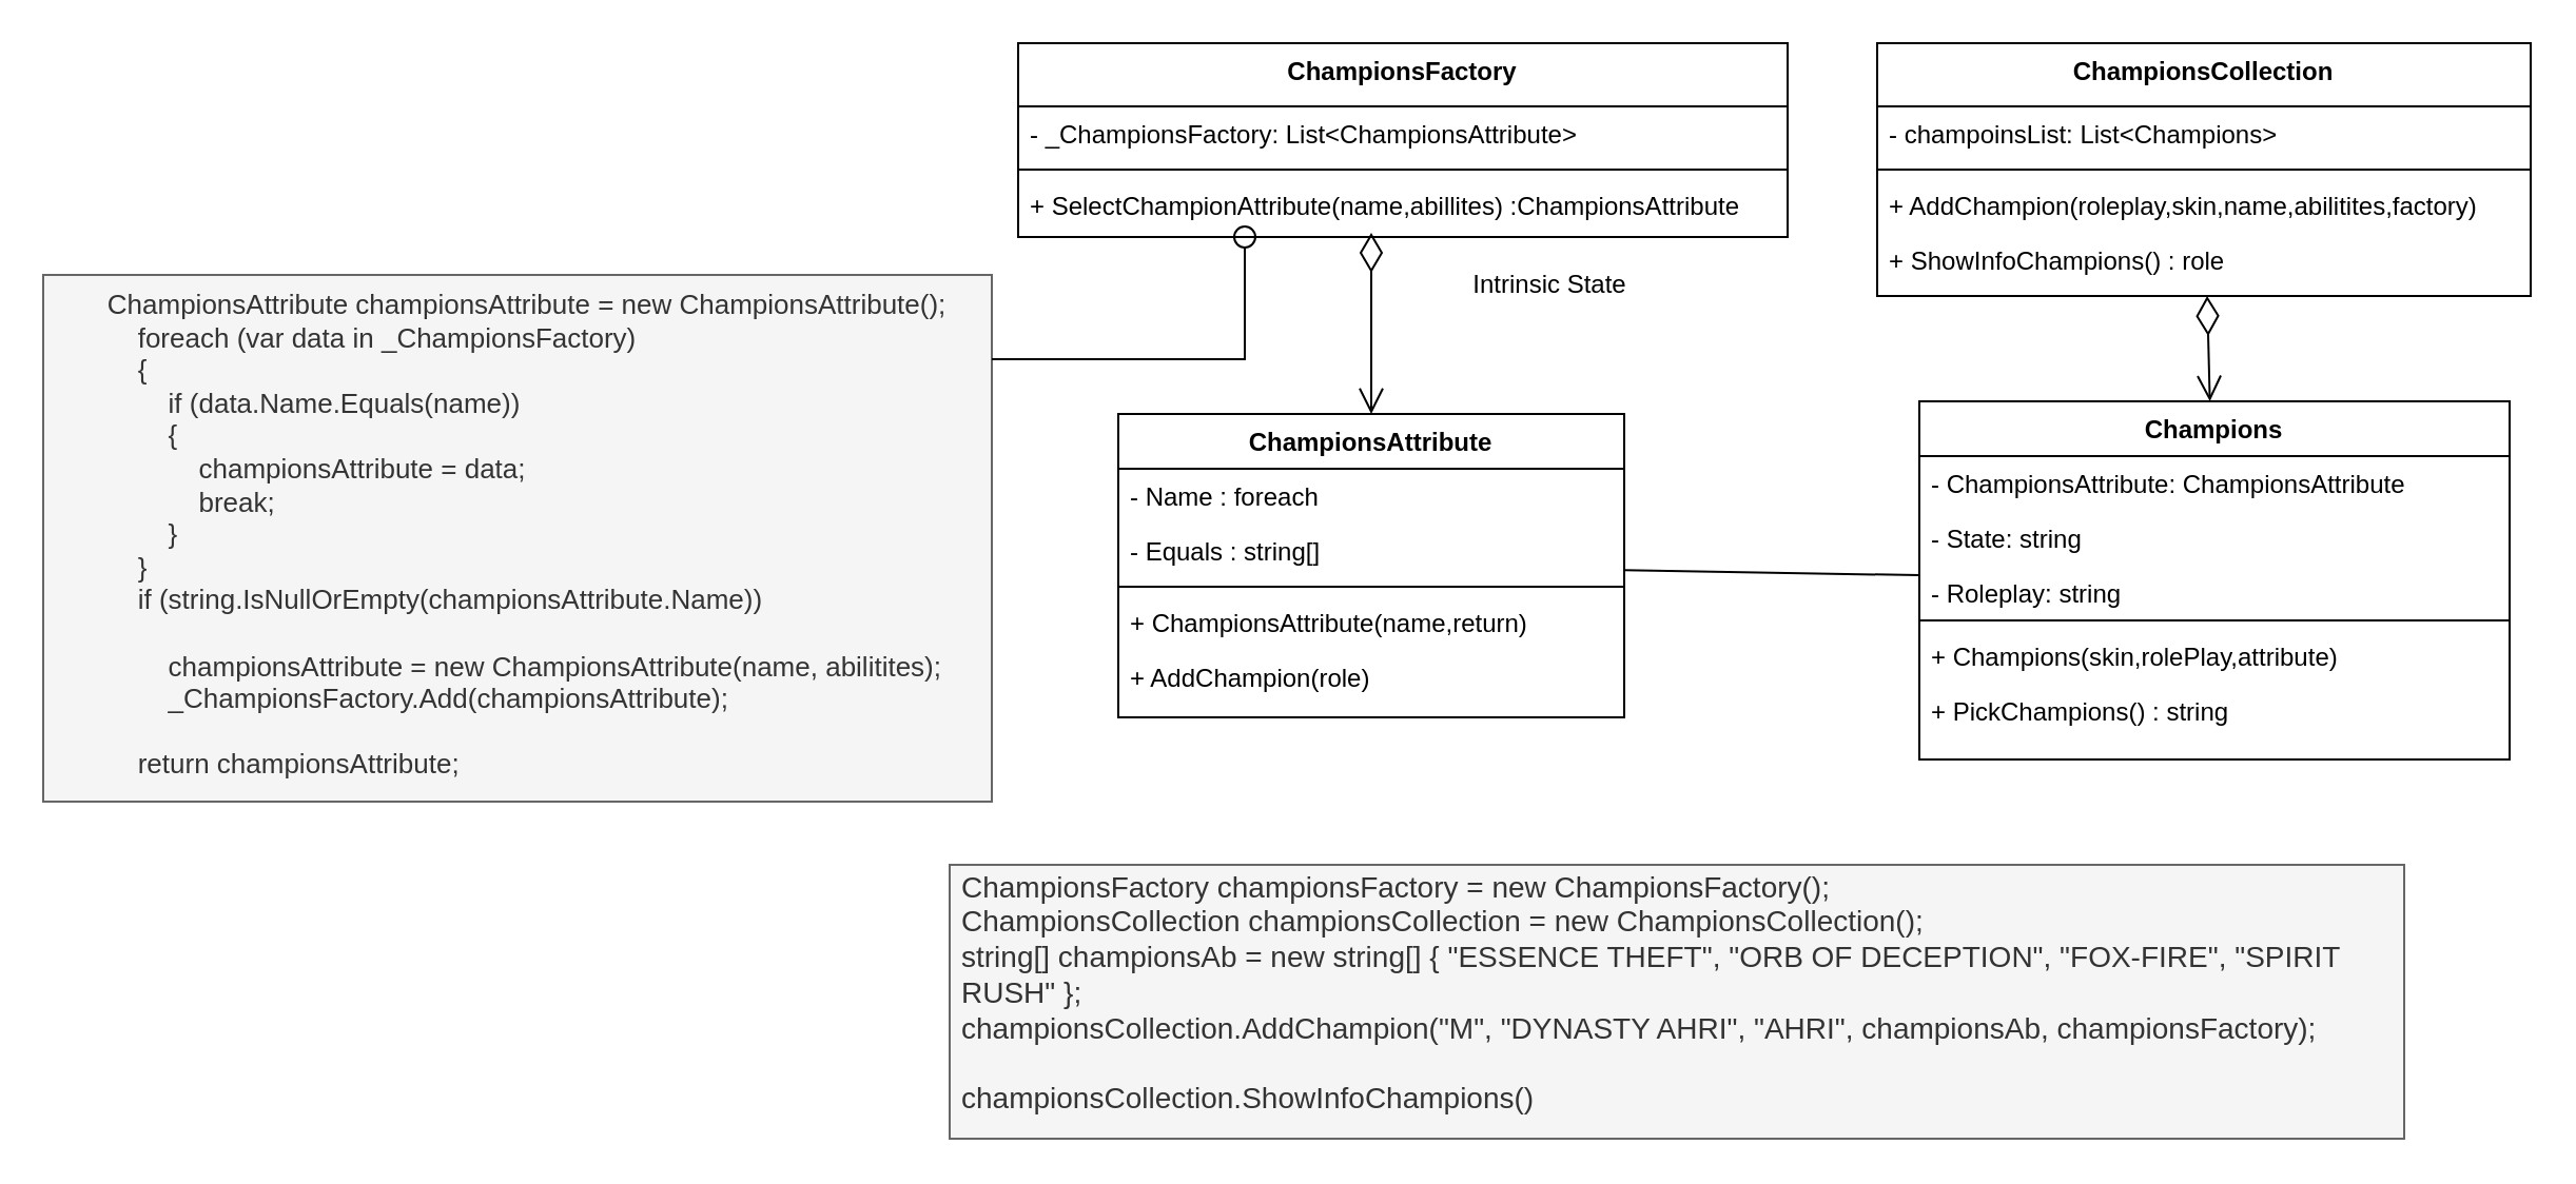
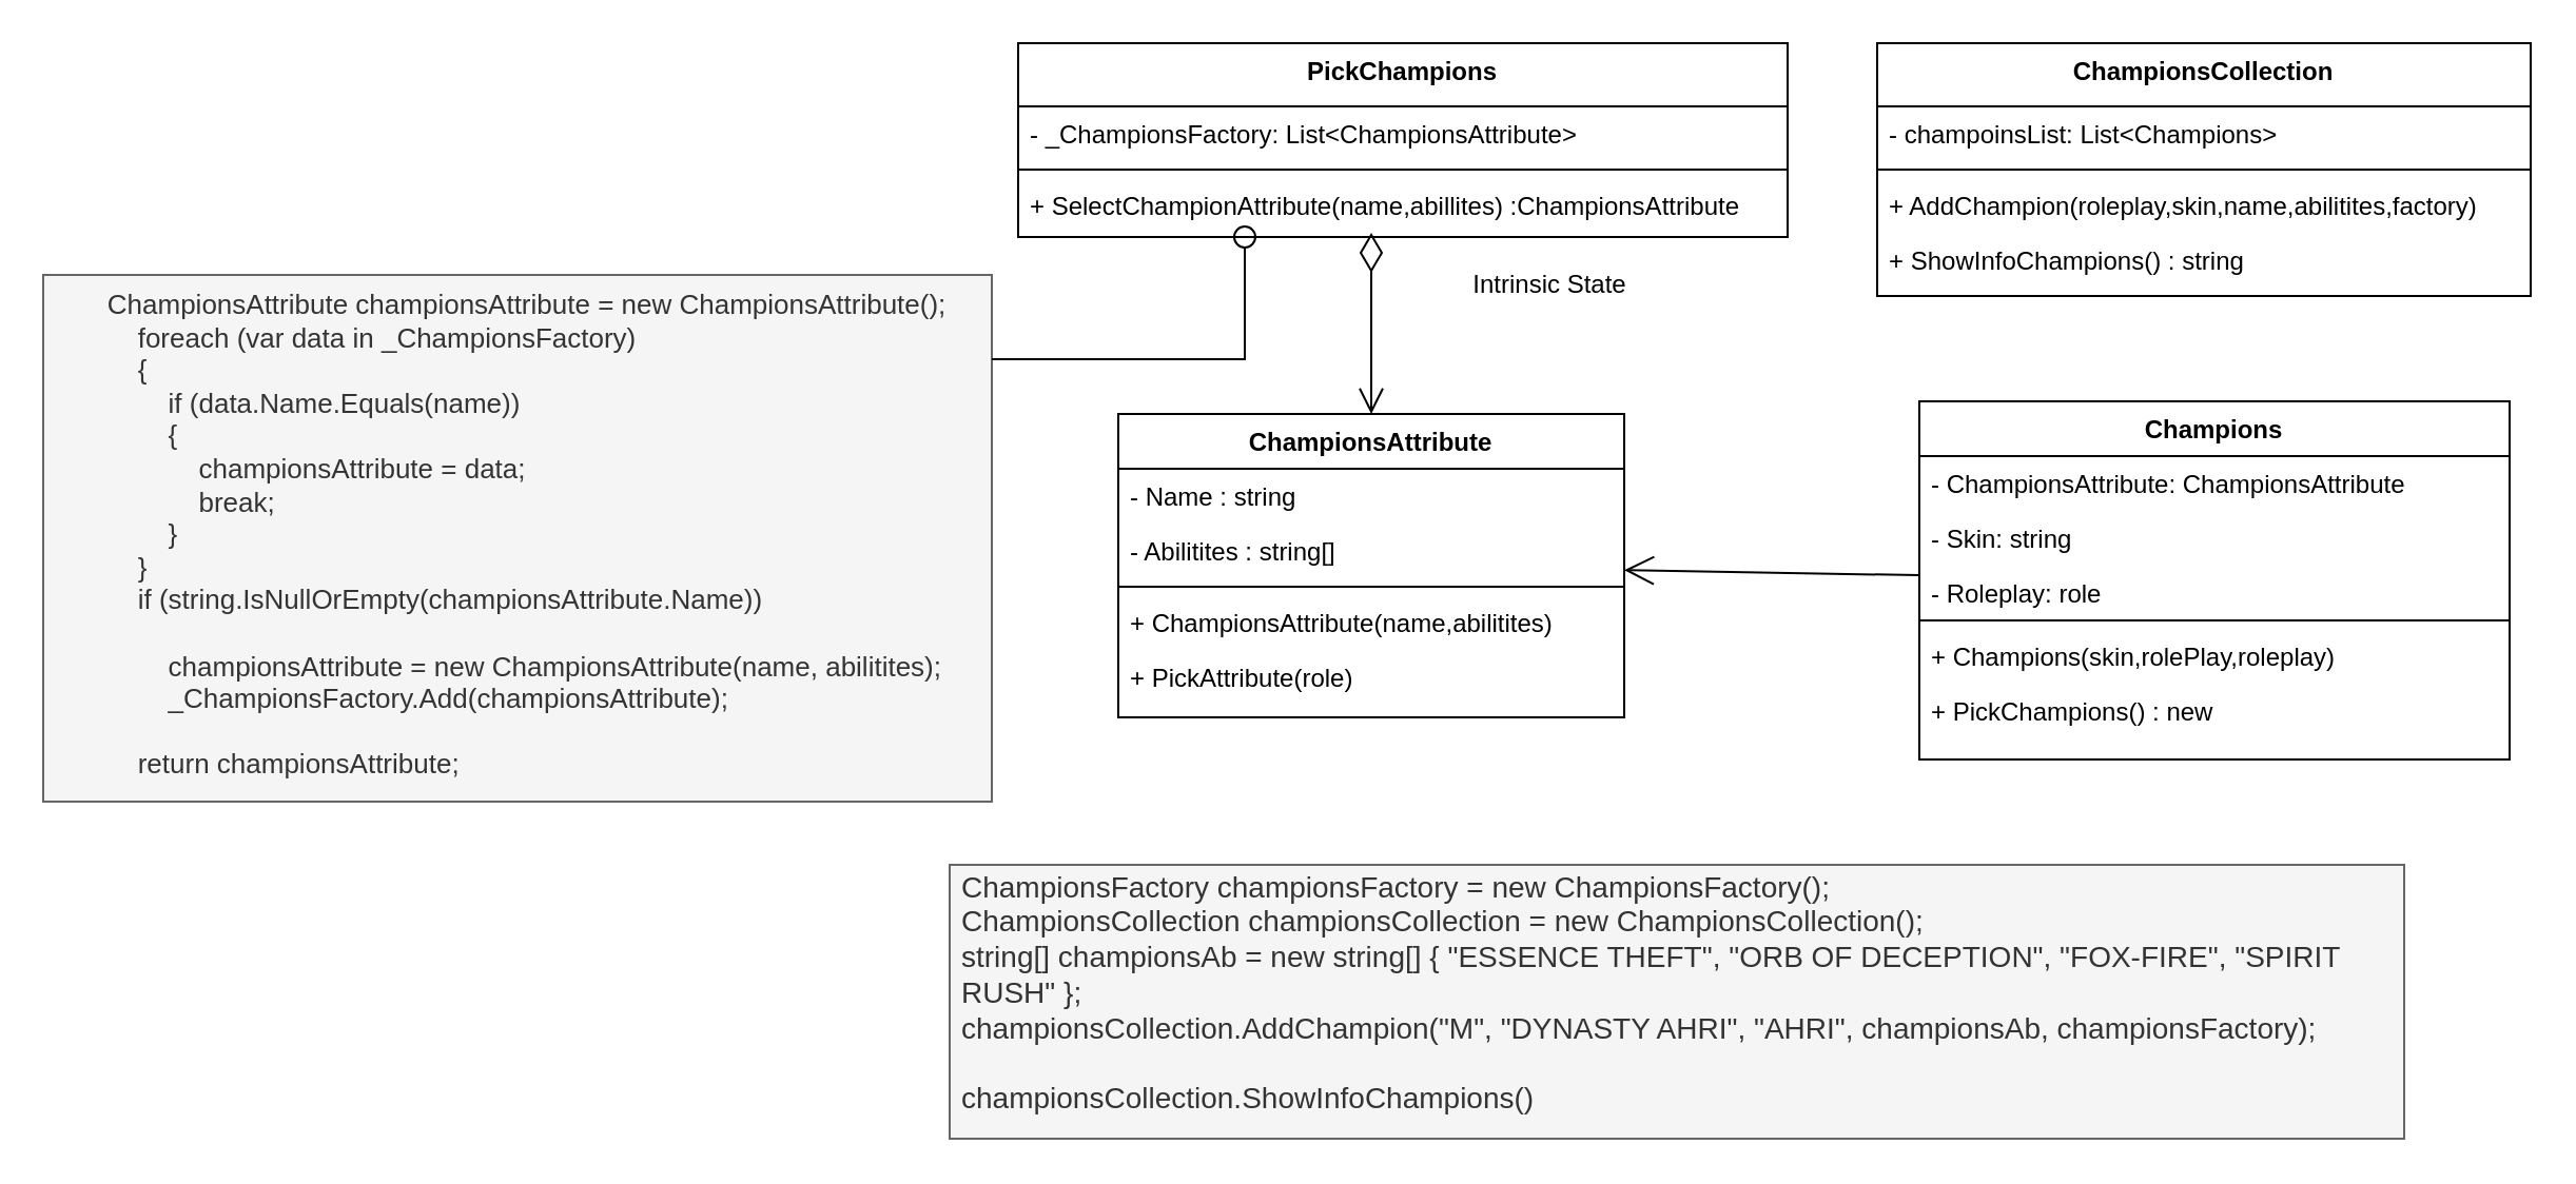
  <mxCell id="0" />
  <mxCell id="1" parent="0" />
  <mxCell id="2" value="Champions" style="swimlane;fontStyle=1;align=center;verticalAlign=top;childLayout=stackLayout;horizontal=1;startSize=26;horizontalStack=0;resizeParent=1;resizeLast=0;collapsible=1;marginBottom=0;rounded=0;shadow=0;strokeWidth=1;" parent="1" vertex="1"><mxGeometry x="910" y="190" width="280" height="170" as="geometry"><mxRectangle x="230" y="140" width="160" height="26" as="alternateBounds" /></mxGeometry></mxCell>
  <mxCell id="3" value="- ChampionsAttribute: ChampionsAttribute" style="text;align=left;verticalAlign=top;spacingLeft=4;spacingRight=4;overflow=hidden;rotatable=0;points=[[0,0.5],[1,0.5]];portConstraint=eastwest;" parent="2" vertex="1"><mxGeometry y="26" width="280" height="26" as="geometry" /></mxCell>
- <mxCell id="4" value="- State: string" style="text;align=left;verticalAlign=top;spacingLeft=4;spacingRight=4;overflow=hidden;rotatable=0;points=[[0,0.5],[1,0.5]];portConstraint=eastwest;" parent="2" vertex="1"><mxGeometry y="52" width="280" height="26" as="geometry" /></mxCell>
- <mxCell id="5" value="- Roleplay: string" style="text;align=left;verticalAlign=top;spacingLeft=4;spacingRight=4;overflow=hidden;rotatable=0;points=[[0,0.5],[1,0.5]];portConstraint=eastwest;" parent="2" vertex="1"><mxGeometry y="78" width="280" height="22" as="geometry" /></mxCell>
+ <mxCell id="4" value="- Skin: string" style="text;align=left;verticalAlign=top;spacingLeft=4;spacingRight=4;overflow=hidden;rotatable=0;points=[[0,0.5],[1,0.5]];portConstraint=eastwest;" parent="2" vertex="1"><mxGeometry y="52" width="280" height="26" as="geometry" /></mxCell>
+ <mxCell id="5" value="- Roleplay: role" style="text;align=left;verticalAlign=top;spacingLeft=4;spacingRight=4;overflow=hidden;rotatable=0;points=[[0,0.5],[1,0.5]];portConstraint=eastwest;" parent="2" vertex="1"><mxGeometry y="78" width="280" height="22" as="geometry" /></mxCell>
  <mxCell id="6" value="" style="line;strokeWidth=1;fillColor=none;align=left;verticalAlign=middle;spacingTop=-1;spacingLeft=3;spacingRight=3;rotatable=0;labelPosition=right;points=[];portConstraint=eastwest;strokeColor=inherit;" parent="2" vertex="1"><mxGeometry y="100" width="280" height="8" as="geometry" /></mxCell>
- <mxCell id="7" value="+ Champions(skin,rolePlay,attribute)" style="text;align=left;verticalAlign=top;spacingLeft=4;spacingRight=4;overflow=hidden;rotatable=0;points=[[0,0.5],[1,0.5]];portConstraint=eastwest;" parent="2" vertex="1"><mxGeometry y="108" width="280" height="26" as="geometry" /></mxCell>
- <mxCell id="8" value="+ PickChampions() : string" style="text;align=left;verticalAlign=top;spacingLeft=4;spacingRight=4;overflow=hidden;rotatable=0;points=[[0,0.5],[1,0.5]];portConstraint=eastwest;" parent="2" vertex="1"><mxGeometry y="134" width="280" height="26" as="geometry" /></mxCell>
+ <mxCell id="7" value="+ Champions(skin,rolePlay,roleplay)" style="text;align=left;verticalAlign=top;spacingLeft=4;spacingRight=4;overflow=hidden;rotatable=0;points=[[0,0.5],[1,0.5]];portConstraint=eastwest;" parent="2" vertex="1"><mxGeometry y="108" width="280" height="26" as="geometry" /></mxCell>
+ <mxCell id="8" value="+ PickChampions() : new" style="text;align=left;verticalAlign=top;spacingLeft=4;spacingRight=4;overflow=hidden;rotatable=0;points=[[0,0.5],[1,0.5]];portConstraint=eastwest;" parent="2" vertex="1"><mxGeometry y="134" width="280" height="26" as="geometry" /></mxCell>
  <mxCell id="9" value="ChampionsAttribute" style="swimlane;fontStyle=1;align=center;verticalAlign=top;childLayout=stackLayout;horizontal=1;startSize=26;horizontalStack=0;resizeParent=1;resizeLast=0;collapsible=1;marginBottom=0;rounded=0;shadow=0;strokeWidth=1;" parent="1" vertex="1"><mxGeometry x="530" y="196" width="240" height="144" as="geometry"><mxRectangle x="130" y="380" width="160" height="26" as="alternateBounds" /></mxGeometry></mxCell>
- <mxCell id="10" value="- Name : foreach" style="text;align=left;verticalAlign=top;spacingLeft=4;spacingRight=4;overflow=hidden;rotatable=0;points=[[0,0.5],[1,0.5]];portConstraint=eastwest;" parent="9" vertex="1"><mxGeometry y="26" width="240" height="26" as="geometry" /></mxCell>
- <mxCell id="11" value="- Equals : string[]" style="text;align=left;verticalAlign=top;spacingLeft=4;spacingRight=4;overflow=hidden;rotatable=0;points=[[0,0.5],[1,0.5]];portConstraint=eastwest;rounded=0;shadow=0;html=0;" parent="9" vertex="1"><mxGeometry y="52" width="240" height="26" as="geometry" /></mxCell>
+ <mxCell id="10" value="- Name : string" style="text;align=left;verticalAlign=top;spacingLeft=4;spacingRight=4;overflow=hidden;rotatable=0;points=[[0,0.5],[1,0.5]];portConstraint=eastwest;" parent="9" vertex="1"><mxGeometry y="26" width="240" height="26" as="geometry" /></mxCell>
+ <mxCell id="11" value="- Abilitites : string[]" style="text;align=left;verticalAlign=top;spacingLeft=4;spacingRight=4;overflow=hidden;rotatable=0;points=[[0,0.5],[1,0.5]];portConstraint=eastwest;rounded=0;shadow=0;html=0;" parent="9" vertex="1"><mxGeometry y="52" width="240" height="26" as="geometry" /></mxCell>
  <mxCell id="12" value="" style="line;strokeWidth=1;fillColor=none;align=left;verticalAlign=middle;spacingTop=-1;spacingLeft=3;spacingRight=3;rotatable=0;labelPosition=right;points=[];portConstraint=eastwest;strokeColor=inherit;" parent="9" vertex="1"><mxGeometry y="78" width="240" height="8" as="geometry" /></mxCell>
- <mxCell id="13" value="+ ChampionsAttribute(name,return)" style="text;align=left;verticalAlign=top;spacingLeft=4;spacingRight=4;overflow=hidden;rotatable=0;points=[[0,0.5],[1,0.5]];portConstraint=eastwest;rounded=0;shadow=0;html=0;" parent="9" vertex="1"><mxGeometry y="86" width="240" height="26" as="geometry" /></mxCell>
- <mxCell id="14" value="+ AddChampion(role)" style="text;align=left;verticalAlign=top;spacingLeft=4;spacingRight=4;overflow=hidden;rotatable=0;points=[[0,0.5],[1,0.5]];portConstraint=eastwest;" parent="9" vertex="1"><mxGeometry y="112" width="240" height="26" as="geometry" /></mxCell>
- <mxCell id="15" value="ChampionsFactory" style="swimlane;fontStyle=1;align=center;verticalAlign=top;childLayout=stackLayout;horizontal=1;startSize=30;horizontalStack=0;resizeParent=1;resizeLast=0;collapsible=1;marginBottom=0;rounded=0;shadow=0;strokeWidth=1;" parent="1" vertex="1"><mxGeometry x="482.5" y="20" width="365" height="92" as="geometry"><mxRectangle x="550" y="140" width="160" height="26" as="alternateBounds" /></mxGeometry></mxCell>
+ <mxCell id="13" value="+ ChampionsAttribute(name,abilitites)" style="text;align=left;verticalAlign=top;spacingLeft=4;spacingRight=4;overflow=hidden;rotatable=0;points=[[0,0.5],[1,0.5]];portConstraint=eastwest;rounded=0;shadow=0;html=0;" parent="9" vertex="1"><mxGeometry y="86" width="240" height="26" as="geometry" /></mxCell>
+ <mxCell id="14" value="+ PickAttribute(role)" style="text;align=left;verticalAlign=top;spacingLeft=4;spacingRight=4;overflow=hidden;rotatable=0;points=[[0,0.5],[1,0.5]];portConstraint=eastwest;" parent="9" vertex="1"><mxGeometry y="112" width="240" height="26" as="geometry" /></mxCell>
+ <mxCell id="15" value="PickChampions" style="swimlane;fontStyle=1;align=center;verticalAlign=top;childLayout=stackLayout;horizontal=1;startSize=30;horizontalStack=0;resizeParent=1;resizeLast=0;collapsible=1;marginBottom=0;rounded=0;shadow=0;strokeWidth=1;" parent="1" vertex="1"><mxGeometry x="482.5" y="20" width="365" height="92" as="geometry"><mxRectangle x="550" y="140" width="160" height="26" as="alternateBounds" /></mxGeometry></mxCell>
  <mxCell id="16" value="- _ChampionsFactory: List&lt;ChampionsAttribute&gt;" style="text;align=left;verticalAlign=top;spacingLeft=4;spacingRight=4;overflow=hidden;rotatable=0;points=[[0,0.5],[1,0.5]];portConstraint=eastwest;" parent="15" vertex="1"><mxGeometry y="30" width="365" height="26" as="geometry" /></mxCell>
  <mxCell id="17" value="" style="line;strokeWidth=1;fillColor=none;align=left;verticalAlign=middle;spacingTop=-1;spacingLeft=3;spacingRight=3;rotatable=0;labelPosition=right;points=[];portConstraint=eastwest;strokeColor=inherit;" vertex="1" parent="15"><mxGeometry y="56" width="365" height="8" as="geometry" /></mxCell>
  <mxCell id="18" value="+ SelectChampionAttribute(name,abillites) :ChampionsAttribute" style="text;align=left;verticalAlign=top;spacingLeft=4;spacingRight=4;overflow=hidden;rotatable=0;points=[[0,0.5],[1,0.5]];portConstraint=eastwest;" parent="15" vertex="1"><mxGeometry y="64" width="365" height="26" as="geometry" /></mxCell>
  <mxCell id="19" value="" style="endArrow=diamondThin;shadow=0;strokeWidth=1;rounded=0;endFill=0;edgeStyle=elbowEdgeStyle;elbow=vertical;startArrow=open;startFill=0;endSize=16;startSize=10;" parent="1" source="9" edge="1"><mxGeometry x="0.5" y="41" relative="1" as="geometry"><mxPoint x="810" y="132" as="sourcePoint" /><mxPoint x="650" y="110" as="targetPoint" /><mxPoint x="-40" y="32" as="offset" /></mxGeometry></mxCell>
  <mxCell id="20" value="ChampionsCollection" style="swimlane;fontStyle=1;align=center;verticalAlign=top;childLayout=stackLayout;horizontal=1;startSize=30;horizontalStack=0;resizeParent=1;resizeLast=0;collapsible=1;marginBottom=0;rounded=0;shadow=0;strokeWidth=1;" parent="1" vertex="1"><mxGeometry x="890" y="20" width="310" height="120" as="geometry"><mxRectangle x="550" y="140" width="160" height="26" as="alternateBounds" /></mxGeometry></mxCell>
  <mxCell id="21" value="- champoinsList: List&lt;Champions&gt;" style="text;align=left;verticalAlign=top;spacingLeft=4;spacingRight=4;overflow=hidden;rotatable=0;points=[[0,0.5],[1,0.5]];portConstraint=eastwest;" parent="20" vertex="1"><mxGeometry y="30" width="310" height="26" as="geometry" /></mxCell>
  <mxCell id="22" value="" style="line;strokeWidth=1;fillColor=none;align=left;verticalAlign=middle;spacingTop=-1;spacingLeft=3;spacingRight=3;rotatable=0;labelPosition=right;points=[];portConstraint=eastwest;strokeColor=inherit;" parent="20" vertex="1"><mxGeometry y="56" width="310" height="8" as="geometry" /></mxCell>
  <mxCell id="23" value="+ AddChampion(roleplay,skin,name,abilitites,factory)" style="text;align=left;verticalAlign=top;spacingLeft=4;spacingRight=4;overflow=hidden;rotatable=0;points=[[0,0.5],[1,0.5]];portConstraint=eastwest;" parent="20" vertex="1"><mxGeometry y="64" width="310" height="26" as="geometry" /></mxCell>
- <mxCell id="24" value="+ ShowInfoChampions() : role" style="text;align=left;verticalAlign=top;spacingLeft=4;spacingRight=4;overflow=hidden;rotatable=0;points=[[0,0.5],[1,0.5]];portConstraint=eastwest;" parent="20" vertex="1"><mxGeometry y="90" width="310" height="26" as="geometry" /></mxCell>
- <mxCell id="25" value="" style="endArrow=diamondThin;shadow=0;strokeWidth=1;rounded=0;endFill=0;elbow=vertical;startArrow=open;startFill=0;endSize=16;startSize=10;" parent="1" source="2" target="20" edge="1"><mxGeometry x="0.5" y="41" relative="1" as="geometry"><mxPoint x="969.5" y="230" as="sourcePoint" /><mxPoint x="969.5" y="162" as="targetPoint" /><mxPoint x="-40" y="32" as="offset" /></mxGeometry></mxCell>
- <mxCell id="26" value="" style="endArrow=none;endFill=1;endSize=12;html=1;rounded=0;" parent="1" source="2" target="9" edge="1"><mxGeometry width="160" relative="1" as="geometry"><mxPoint x="680" y="470" as="sourcePoint" /><mxPoint x="840" y="470" as="targetPoint" /></mxGeometry></mxCell>
+ <mxCell id="24" value="+ ShowInfoChampions() : string" style="text;align=left;verticalAlign=top;spacingLeft=4;spacingRight=4;overflow=hidden;rotatable=0;points=[[0,0.5],[1,0.5]];portConstraint=eastwest;" parent="20" vertex="1"><mxGeometry y="90" width="310" height="26" as="geometry" /></mxCell>
+ <mxCell id="26" value="" style="endArrow=open;endFill=1;endSize=12;html=1;rounded=0;" parent="1" source="2" target="9" edge="1"><mxGeometry width="160" relative="1" as="geometry"><mxPoint x="680" y="470" as="sourcePoint" /><mxPoint x="840" y="470" as="targetPoint" /></mxGeometry></mxCell>
  <mxCell id="27" value="Intrinsic State " style="text;html=1;strokeColor=none;fillColor=none;align=center;verticalAlign=middle;whiteSpace=wrap;rounded=0;" vertex="1" parent="1"><mxGeometry x="670" y="120" width="130" height="30" as="geometry" /></mxCell>
  <mxCell id="28" value="&lt;div style=&quot;font-size: 14px;&quot;&gt;&lt;font style=&quot;font-size: 14px;&quot;&gt;ChampionsFactory championsFactory = new ChampionsFactory();&amp;nbsp;&lt;/font&gt;&lt;/div&gt;&lt;div style=&quot;font-size: 14px;&quot;&gt;&lt;font style=&quot;font-size: 14px;&quot;&gt;ChampionsCollection championsCollection = new ChampionsCollection();&lt;br&gt;&lt;/font&gt;&lt;div&gt;&lt;font style=&quot;font-size: 14px;&quot;&gt;string[] championsAb = new string[] { &quot;ESSENCE THEFT&quot;, &quot;ORB OF DECEPTION&quot;, &quot;FOX-FIRE&quot;, &quot;SPIRIT RUSH&quot; };&lt;/font&gt;&lt;/div&gt;&lt;div&gt;&lt;font style=&quot;font-size: 14px;&quot;&gt;championsCollection.AddChampion(&quot;M&quot;, &quot;DYNASTY AHRI&quot;, &quot;AHRI&quot;, championsAb, championsFactory);&lt;/font&gt;&lt;/div&gt;&lt;div&gt;&lt;font style=&quot;font-size: 14px;&quot;&gt;&lt;br&gt;&lt;/font&gt;&lt;/div&gt;&lt;div&gt;championsCollection.ShowInfoChampions()&lt;br&gt;&lt;/div&gt;&lt;div&gt;&lt;font style=&quot;font-size: 14px;&quot;&gt;&lt;br&gt;&lt;/font&gt;&lt;/div&gt;&lt;div&gt;&lt;br&gt;&lt;/div&gt;&lt;/div&gt;&lt;div style=&quot;font-size: 14px;&quot;&gt;&lt;br&gt;&lt;/div&gt;" style="text;strokeColor=#666666;fillColor=#f5f5f5;align=left;verticalAlign=middle;spacingLeft=4;spacingRight=4;overflow=hidden;points=[[0,0.5],[1,0.5]];portConstraint=eastwest;rotatable=0;whiteSpace=wrap;html=1;fontColor=#333333;" vertex="1" parent="1"><mxGeometry x="450" y="410" width="690" height="130" as="geometry" /></mxCell>
  <mxCell id="29" value="        ChampionsAttribute championsAttribute = new ChampionsAttribute();&#10;            foreach (var data in _ChampionsFactory)&#10;            {&#10;                if (data.Name.Equals(name))&#10;                {&#10;                    championsAttribute = data;&#10;                    break;&#10;                }&#10;            }&#10;            if (string.IsNullOrEmpty(championsAttribute.Name))&#10; &#10;                championsAttribute = new ChampionsAttribute(name, abilitites);&#10;                _ChampionsFactory.Add(championsAttribute);&#10;            &#10;            return championsAttribute;" style="text;whiteSpace=wrap;align=left;fillColor=#f5f5f5;fontColor=#333333;strokeColor=#666666;fontSize=13;" vertex="1" parent="1"><mxGeometry x="20" y="130" width="450" height="250" as="geometry" /></mxCell>
  <mxCell id="30" value="" style="endArrow=oval;html=1;rounded=0;edgeStyle=orthogonalEdgeStyle;endFill=0;startSize=10;endSize=10;" edge="1" parent="1" source="29" target="15"><mxGeometry width="50" height="50" relative="1" as="geometry"><mxPoint x="300" y="120" as="sourcePoint" /><mxPoint x="350" y="70" as="targetPoint" /><Array as="points"><mxPoint x="590" y="170" /></Array></mxGeometry></mxCell>
